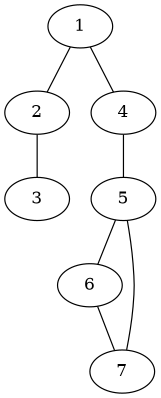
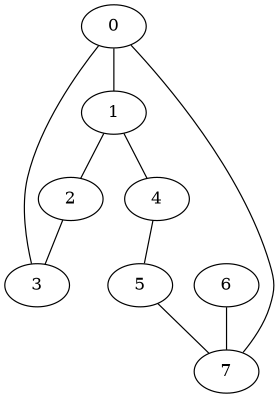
  graph {
+   0
    1
    3
    2
    4
    5
    6
    7
+   0 -- 1
+   0 -- 3
    1 -- 2
    1 -- 4
    2 -- 3
    4 -- 5
-   5 -- 6
    5 -- 7
    6 -- 7
+   7 -- 0
  }
